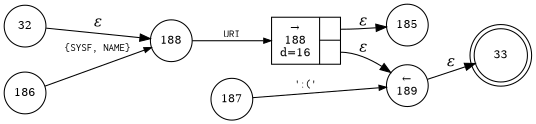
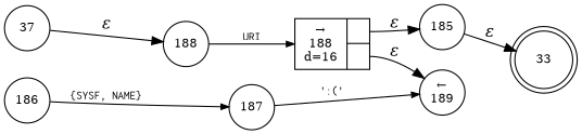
  digraph {
    rankdir=LR
    node [fixedsize=true fontsize=11 shape=circle peripheries=1]
    edge [fontname="Times-Italic"]
    n1 [label=33 shape=doublecircle width=.6 peripheries=""]
-   n2 [label=32 width=.55]
+   n2 [label=37 width=.55]
    n3 [label=188 width=.55]
    n4 [fixedsize=false label="{&rarr;\n188\nd=16|{<p0>|<p1>}}" shape=record]
    n5 [label=185 width=.55]
    n6 [label="&larr;\n189" width=.55]
    n7 [label=186 width=.55]
    n8 [label=187 width=.55]
    n2 -> n3 [label="&epsilon;"]
    n3 -> n4 [arrowhead=normal arrowsize=.7 fontname=Courier fontsize=11 label=URI]
    n4 -> n5 [label="&epsilon;" tailport=p0]
    n4 -> n6 [label="&epsilon;" tailport=p1]
-   n6 -> n1 [label="&epsilon;"]
-   n7 -> n3 [arrowhead=normal arrowsize=.7 fontname=Courier fontsize=11 label="{SYSF, NAME}"]
+   n5 -> n1 [label="&epsilon;"]
+   n7 -> n8 [arrowhead=normal arrowsize=.7 fontname=Courier fontsize=11 label="{SYSF, NAME}"]
    n8 -> n6 [arrowhead=normal arrowsize=.7 fontname=Courier fontsize=11 label="':('"]
  }
